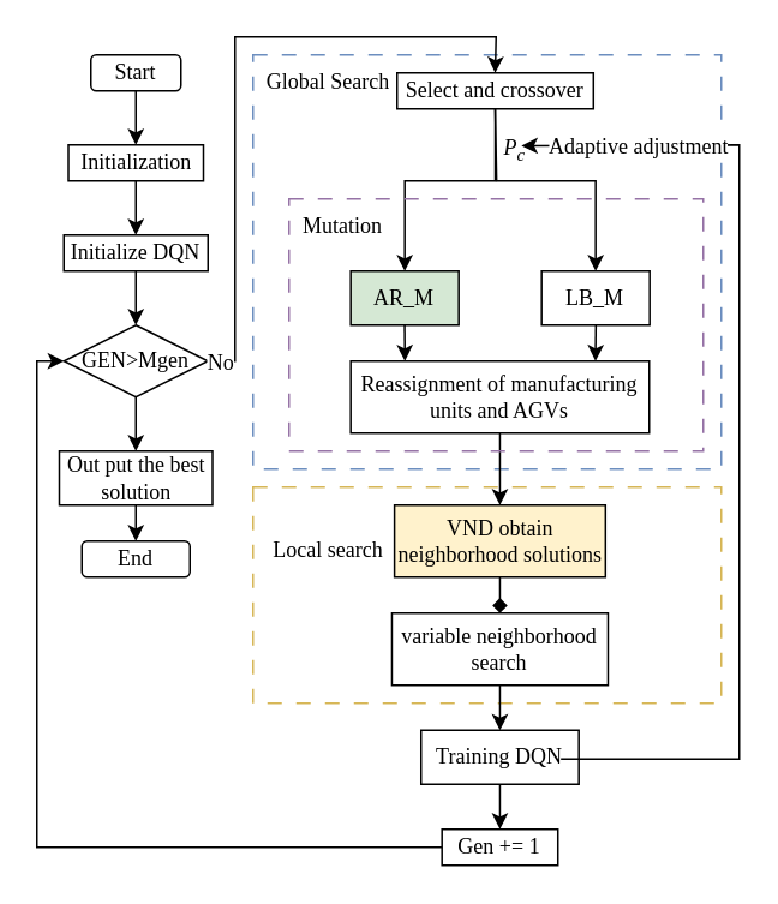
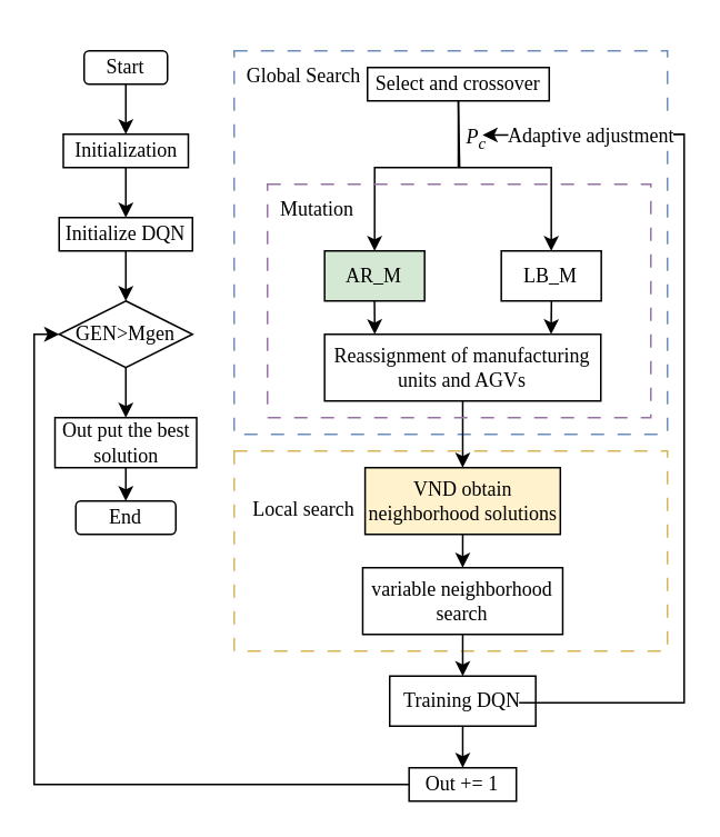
  <mxCell id="0" />
  <mxCell id="1" parent="0" />
  <mxCell id="2" value="" style="rounded=0;whiteSpace=wrap;html=1;dashed=1;dashPattern=8 8;fontFamily=Times New Roman;fillColor=none;strokeColor=#6c8ebf;fontSize=12;" vertex="1" parent="1"><mxGeometry x="140" y="30" width="260" height="230" as="geometry" /></mxCell>
  <mxCell id="3" value="Start" style="rounded=1;whiteSpace=wrap;html=1;fontFamily=Times New Roman;fontSize=12;" vertex="1" parent="1"><mxGeometry x="50" y="30" width="50" height="20" as="geometry" /></mxCell>
  <mxCell id="4" value="&lt;span lang=&quot;EN-US&quot;&gt;&lt;font&gt;Initialization&lt;/font&gt;&lt;/span&gt;" style="rounded=0;whiteSpace=wrap;html=1;fontFamily=Times New Roman;fontSize=12;" vertex="1" parent="1"><mxGeometry x="37.5" y="80" width="75" height="20" as="geometry" /></mxCell>
  <mxCell id="5" value="Initialize DQN" style="rounded=0;whiteSpace=wrap;html=1;fontFamily=Times New Roman;fontSize=12;" vertex="1" parent="1"><mxGeometry x="35" y="130" width="80" height="20" as="geometry" /></mxCell>
  <mxCell id="6" value="GEN&amp;gt;Mgen" style="rhombus;whiteSpace=wrap;html=1;fontFamily=Times New Roman;fontSize=12;" vertex="1" parent="1"><mxGeometry x="35" y="180" width="80" height="40" as="geometry" /></mxCell>
  <mxCell id="7" style="edgeStyle=orthogonalEdgeStyle;rounded=0;orthogonalLoop=1;jettySize=auto;html=1;exitX=0.5;exitY=1;exitDx=0;exitDy=0;entryX=0.5;entryY=0;entryDx=0;entryDy=0;fontFamily=Times New Roman;" edge="1" parent="1" source="8" target="32"><mxGeometry relative="1" as="geometry"><Array as="points"><mxPoint x="275.28" y="100" /><mxPoint x="224.28" y="100" /></Array></mxGeometry></mxCell>
  <mxCell id="8" value="Select and&amp;nbsp;crossover" style="rounded=0;whiteSpace=wrap;html=1;fontFamily=Times New Roman;fontSize=12;fillColor=none;strokeColor=default;" vertex="1" parent="1"><mxGeometry x="220" y="40" width="109.03" height="20" as="geometry" /></mxCell>
  <mxCell id="9" value="P&lt;sub&gt;c&lt;/sub&gt;" style="text;html=1;align=center;verticalAlign=middle;resizable=0;points=[];autosize=1;strokeColor=none;fillColor=none;fontFamily=Times New Roman;fontStyle=2;fontSize=12;" vertex="1" parent="1"><mxGeometry x="270.28" y="68" width="30" height="30" as="geometry" /></mxCell>
  <mxCell id="10" value="" style="rounded=0;whiteSpace=wrap;html=1;dashed=1;dashPattern=8 8;fontFamily=Times New Roman;fillColor=none;strokeColor=#d6b656;fontSize=12;" vertex="1" parent="1"><mxGeometry x="140" y="270" width="260" height="120" as="geometry" /></mxCell>
  <mxCell id="11" value="" style="endArrow=classic;html=1;rounded=0;exitX=0.5;exitY=1;exitDx=0;exitDy=0;entryX=0.5;entryY=0;entryDx=0;entryDy=0;fontFamily=Times New Roman;fontSize=12;" edge="1" parent="1" source="3" target="4"><mxGeometry width="50" height="50" relative="1" as="geometry"><mxPoint x="170" y="-20" as="sourcePoint" /><mxPoint x="220" y="-70" as="targetPoint" /></mxGeometry></mxCell>
  <mxCell id="12" value="" style="endArrow=classic;html=1;rounded=0;exitX=0.5;exitY=1;exitDx=0;exitDy=0;entryX=0.5;entryY=0;entryDx=0;entryDy=0;fontFamily=Times New Roman;fontSize=12;" edge="1" parent="1" source="4" target="5"><mxGeometry width="50" height="50" relative="1" as="geometry"><mxPoint x="160" y="130" as="sourcePoint" /><mxPoint x="160" y="170" as="targetPoint" /></mxGeometry></mxCell>
  <mxCell id="13" value="" style="endArrow=classic;html=1;rounded=0;exitX=0.5;exitY=1;exitDx=0;exitDy=0;entryX=0.5;entryY=0;entryDx=0;entryDy=0;fontFamily=Times New Roman;fontSize=12;" edge="1" parent="1" source="5" target="6"><mxGeometry width="50" height="50" relative="1" as="geometry"><mxPoint x="110" y="190" as="sourcePoint" /><mxPoint x="110" y="220" as="targetPoint" /></mxGeometry></mxCell>
- <mxCell id="14" value="" style="endArrow=classic;html=1;rounded=0;exitX=1;exitY=0.5;exitDx=0;exitDy=0;entryX=0.5;entryY=0;entryDx=0;entryDy=0;fontFamily=Times New Roman;fontSize=12;" edge="1" parent="1" source="6" target="8"><mxGeometry width="50" height="50" relative="1" as="geometry"><mxPoint x="22.5" y="327.5" as="sourcePoint" /><mxPoint x="312.5" y="42.5" as="targetPoint" /><Array as="points"><mxPoint x="130" y="200" /><mxPoint x="130" y="20" /><mxPoint x="275" y="20" /></Array></mxGeometry></mxCell>
- <mxCell id="15" value="No" style="edgeLabel;html=1;align=center;verticalAlign=middle;resizable=0;points=[];fontFamily=Times New Roman;fontSize=12;" vertex="1" connectable="0" parent="14"><mxGeometry x="-0.932" relative="1" as="geometry"><mxPoint x="-6" as="offset" /></mxGeometry></mxCell>
  <mxCell id="16" value="&lt;font&gt;VND obtain neighborhood solutions&lt;/font&gt;" style="rounded=0;whiteSpace=wrap;html=1;fontFamily=Times New Roman;fontSize=12;fillColor=#fff2cc;" vertex="1" parent="1"><mxGeometry x="218.57" y="280" width="117.14" height="40" as="geometry" /></mxCell>
  <mxCell id="17" value="" style="endArrow=classic;html=1;rounded=0;exitX=0.5;exitY=1;exitDx=0;exitDy=0;entryX=0.5;entryY=0;entryDx=0;entryDy=0;fontFamily=Times New Roman;fontSize=12;" edge="1" parent="1" source="35" target="16"><mxGeometry width="50" height="50" relative="1" as="geometry"><mxPoint x="395.28" y="350" as="sourcePoint" /><mxPoint x="445.28" y="300" as="targetPoint" /></mxGeometry></mxCell>
- <mxCell id="18" value="" style="endArrow=diamond;html=1;rounded=0;exitX=0.5;exitY=1;exitDx=0;exitDy=0;entryX=0.5;entryY=0;entryDx=0;entryDy=0;fontFamily=Times New Roman;fontSize=12;" edge="1" parent="1" source="16" target="40"><mxGeometry width="50" height="50" relative="1" as="geometry"><mxPoint x="365.28" y="350" as="sourcePoint" /><mxPoint x="275.28" y="365" as="targetPoint" /></mxGeometry></mxCell>
- <mxCell id="19" value="Gen += 1" style="rounded=0;whiteSpace=wrap;html=1;fontFamily=Times New Roman;fontSize=12;" vertex="1" parent="1"><mxGeometry x="244.96" y="460" width="64.36" height="20" as="geometry" /></mxCell>
+ <mxCell id="18" value="" style="endArrow=classic;html=1;rounded=0;exitX=0.5;exitY=1;exitDx=0;exitDy=0;entryX=0.5;entryY=0;entryDx=0;entryDy=0;fontFamily=Times New Roman;fontSize=12;" edge="1" parent="1" source="16" target="40"><mxGeometry width="50" height="50" relative="1" as="geometry"><mxPoint x="365.28" y="350" as="sourcePoint" /><mxPoint x="275.28" y="365" as="targetPoint" /></mxGeometry></mxCell>
+ <mxCell id="19" value="Out += 1" style="rounded=0;whiteSpace=wrap;html=1;fontFamily=Times New Roman;fontSize=12;" vertex="1" parent="1"><mxGeometry x="244.96" y="460" width="64.36" height="20" as="geometry" /></mxCell>
  <mxCell id="20" value="" style="endArrow=classic;html=1;rounded=0;entryX=0;entryY=0.5;entryDx=0;entryDy=0;exitX=0;exitY=0.5;exitDx=0;exitDy=0;fontFamily=Times New Roman;fontSize=12;" edge="1" parent="1" source="19" target="6"><mxGeometry width="50" height="50" relative="1" as="geometry"><mxPoint x="292.25" y="675" as="sourcePoint" /><mxPoint x="-27.75" y="330" as="targetPoint" /><Array as="points"><mxPoint x="20" y="470" /><mxPoint x="20" y="200" /></Array></mxGeometry></mxCell>
  <mxCell id="21" value="" style="endArrow=classic;html=1;rounded=0;exitX=0.5;exitY=1;exitDx=0;exitDy=0;entryX=0.5;entryY=0;entryDx=0;entryDy=0;fontFamily=Times New Roman;fontSize=12;" edge="1" parent="1" source="6" target="22"><mxGeometry width="50" height="50" relative="1" as="geometry"><mxPoint x="79.91" y="280" as="sourcePoint" /><mxPoint x="79.83" y="314.25" as="targetPoint" /></mxGeometry></mxCell>
  <mxCell id="22" value="Out put the best solution" style="rounded=0;whiteSpace=wrap;html=1;fontFamily=Times New Roman;fontSize=12;" vertex="1" parent="1"><mxGeometry x="32.5" y="250" width="85" height="30" as="geometry" /></mxCell>
  <mxCell id="23" value="End" style="rounded=1;whiteSpace=wrap;html=1;fontFamily=Times New Roman;fontSize=12;" vertex="1" parent="1"><mxGeometry x="45" y="300" width="60" height="20" as="geometry" /></mxCell>
  <mxCell id="24" value="" style="endArrow=classic;html=1;rounded=0;exitX=0.5;exitY=1;exitDx=0;exitDy=0;entryX=0.5;entryY=0;entryDx=0;entryDy=0;fontFamily=Times New Roman;fontSize=12;" edge="1" parent="1" source="22" target="23"><mxGeometry width="50" height="50" relative="1" as="geometry"><mxPoint x="155" y="450" as="sourcePoint" /><mxPoint x="155" y="505" as="targetPoint" /></mxGeometry></mxCell>
  <mxCell id="25" value="Training DQN" style="rounded=0;whiteSpace=wrap;html=1;fontFamily=Times New Roman;fontSize=12;" vertex="1" parent="1"><mxGeometry x="233.33" y="405" width="87.62" height="30" as="geometry" /></mxCell>
  <mxCell id="26" value="" style="endArrow=classic;html=1;rounded=0;exitX=0.5;exitY=1;exitDx=0;exitDy=0;entryX=0.5;entryY=0;entryDx=0;entryDy=0;fontFamily=Times New Roman;fontSize=12;" edge="1" parent="1" source="25" target="19"><mxGeometry width="50" height="50" relative="1" as="geometry"><mxPoint x="465.28" y="630" as="sourcePoint" /><mxPoint x="281.28" y="730" as="targetPoint" /></mxGeometry></mxCell>
  <mxCell id="27" value="" style="endArrow=classic;html=1;rounded=0;exitX=1;exitY=0.5;exitDx=0;exitDy=0;fontFamily=Times New Roman;entryX=0.96;entryY=0.383;entryDx=0;entryDy=0;entryPerimeter=0;fontSize=12;" edge="1" parent="1"><mxGeometry width="50" height="50" relative="1" as="geometry"><mxPoint x="310.95" y="421" as="sourcePoint" /><mxPoint x="289.08" y="80.49" as="targetPoint" /><Array as="points"><mxPoint x="410" y="421" /><mxPoint x="410" y="80" /></Array></mxGeometry></mxCell>
  <mxCell id="28" value="Adaptive adjustment" style="edgeLabel;html=1;align=center;verticalAlign=middle;resizable=0;points=[];fontFamily=Times New Roman;fontSize=12;" vertex="1" connectable="0" parent="27"><mxGeometry x="0.923" relative="1" as="geometry"><mxPoint x="42" as="offset" /></mxGeometry></mxCell>
  <mxCell id="29" value="Local search" style="text;html=1;align=center;verticalAlign=middle;whiteSpace=wrap;rounded=0;fontFamily=Times New Roman;fontSize=12;" vertex="1" parent="1"><mxGeometry x="141.54" y="290" width="80" height="30" as="geometry" /></mxCell>
  <mxCell id="30" value="Global Search" style="text;html=1;align=center;verticalAlign=middle;whiteSpace=wrap;rounded=0;fontFamily=Times New Roman;fontSize=12;" vertex="1" parent="1"><mxGeometry x="141.54" y="30" width="80" height="30" as="geometry" /></mxCell>
  <mxCell id="31" value="" style="rounded=0;whiteSpace=wrap;html=1;dashed=1;dashPattern=8 8;fontFamily=Times New Roman;fillColor=none;strokeColor=#9673a6;fontSize=12;" vertex="1" parent="1"><mxGeometry x="160" y="110" width="230" height="140" as="geometry" /></mxCell>
  <mxCell id="32" value="AR_M" style="rounded=0;whiteSpace=wrap;html=1;fontFamily=Times New Roman;fontSize=12;fillColor=#d5e8d4;" vertex="1" parent="1"><mxGeometry x="194.28" y="150" width="60" height="30" as="geometry" /></mxCell>
  <mxCell id="33" value="LB_M" style="rounded=0;whiteSpace=wrap;html=1;fontFamily=Times New Roman;fontSize=12;" vertex="1" parent="1"><mxGeometry x="300.28" y="150" width="60" height="30" as="geometry" /></mxCell>
  <mxCell id="34" value="Mutation" style="text;html=1;align=center;verticalAlign=middle;whiteSpace=wrap;rounded=0;fontFamily=Times New Roman;fontSize=12;" vertex="1" parent="1"><mxGeometry x="160" y="110" width="60" height="30" as="geometry" /></mxCell>
  <mxCell id="35" value="Reassignment of manufacturing units and AGVs" style="rounded=0;whiteSpace=wrap;html=1;fontFamily=Times New Roman;fontSize=12;" vertex="1" parent="1"><mxGeometry x="194.28" y="200" width="165.72" height="40" as="geometry" /></mxCell>
  <mxCell id="36" value="" style="endArrow=classic;html=1;rounded=0;entryX=0.862;entryY=-0.006;entryDx=0;entryDy=0;entryPerimeter=0;exitX=0.504;exitY=1.035;exitDx=0;exitDy=0;exitPerimeter=0;fontFamily=Times New Roman;fontSize=12;" edge="1" parent="1"><mxGeometry width="50" height="50" relative="1" as="geometry"><mxPoint x="330.38" y="180.24" as="sourcePoint" /><mxPoint x="330.19" y="200" as="targetPoint" /></mxGeometry></mxCell>
  <mxCell id="37" value="" style="endArrow=classic;html=1;rounded=0;entryX=0.5;entryY=0;entryDx=0;entryDy=0;exitX=0.504;exitY=1.035;exitDx=0;exitDy=0;exitPerimeter=0;fontFamily=Times New Roman;fontSize=12;" edge="1" parent="1"><mxGeometry width="50" height="50" relative="1" as="geometry"><mxPoint x="224.2" y="180" as="sourcePoint" /><mxPoint x="224.37" y="200" as="targetPoint" /></mxGeometry></mxCell>
  <mxCell id="38" value="" style="endArrow=classic;html=1;rounded=0;entryX=0.5;entryY=0;entryDx=0;entryDy=0;exitX=0.5;exitY=1;exitDx=0;exitDy=0;fontFamily=Times New Roman;" edge="1" parent="1" source="8" target="33"><mxGeometry width="50" height="50" relative="1" as="geometry"><mxPoint x="275.28" y="130" as="sourcePoint" /><mxPoint x="365.28" y="120" as="targetPoint" /><Array as="points"><mxPoint x="275.28" y="100" /><mxPoint x="330.28" y="100" /></Array></mxGeometry></mxCell>
  <mxCell id="39" style="edgeStyle=orthogonalEdgeStyle;rounded=0;orthogonalLoop=1;jettySize=auto;html=1;exitX=0.5;exitY=1;exitDx=0;exitDy=0;entryX=0.5;entryY=0;entryDx=0;entryDy=0;fontFamily=Times New Roman;" edge="1" parent="1" source="40" target="25"><mxGeometry relative="1" as="geometry" /></mxCell>
  <mxCell id="40" value="variable neighborhood search" style="rounded=0;whiteSpace=wrap;html=1;fontFamily=Times New Roman;" vertex="1" parent="1"><mxGeometry x="217.14" y="340" width="120" height="40" as="geometry" /></mxCell>
